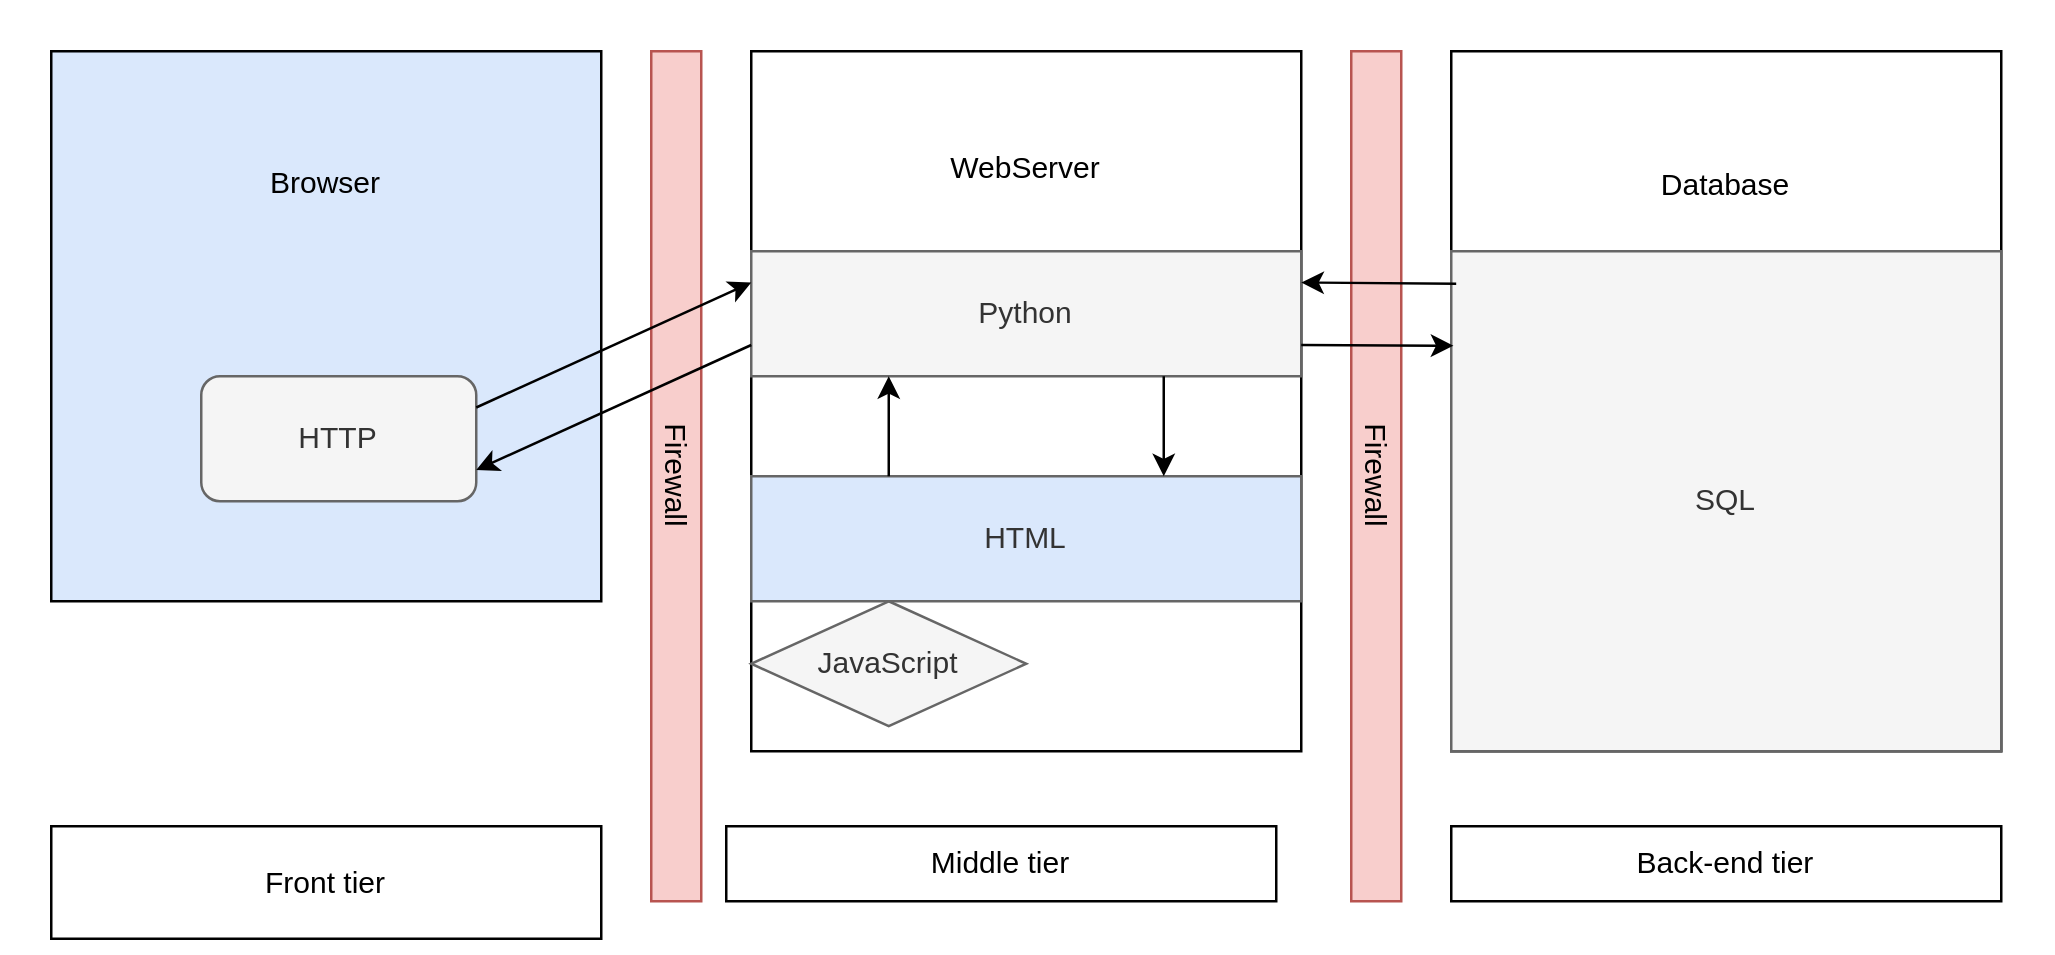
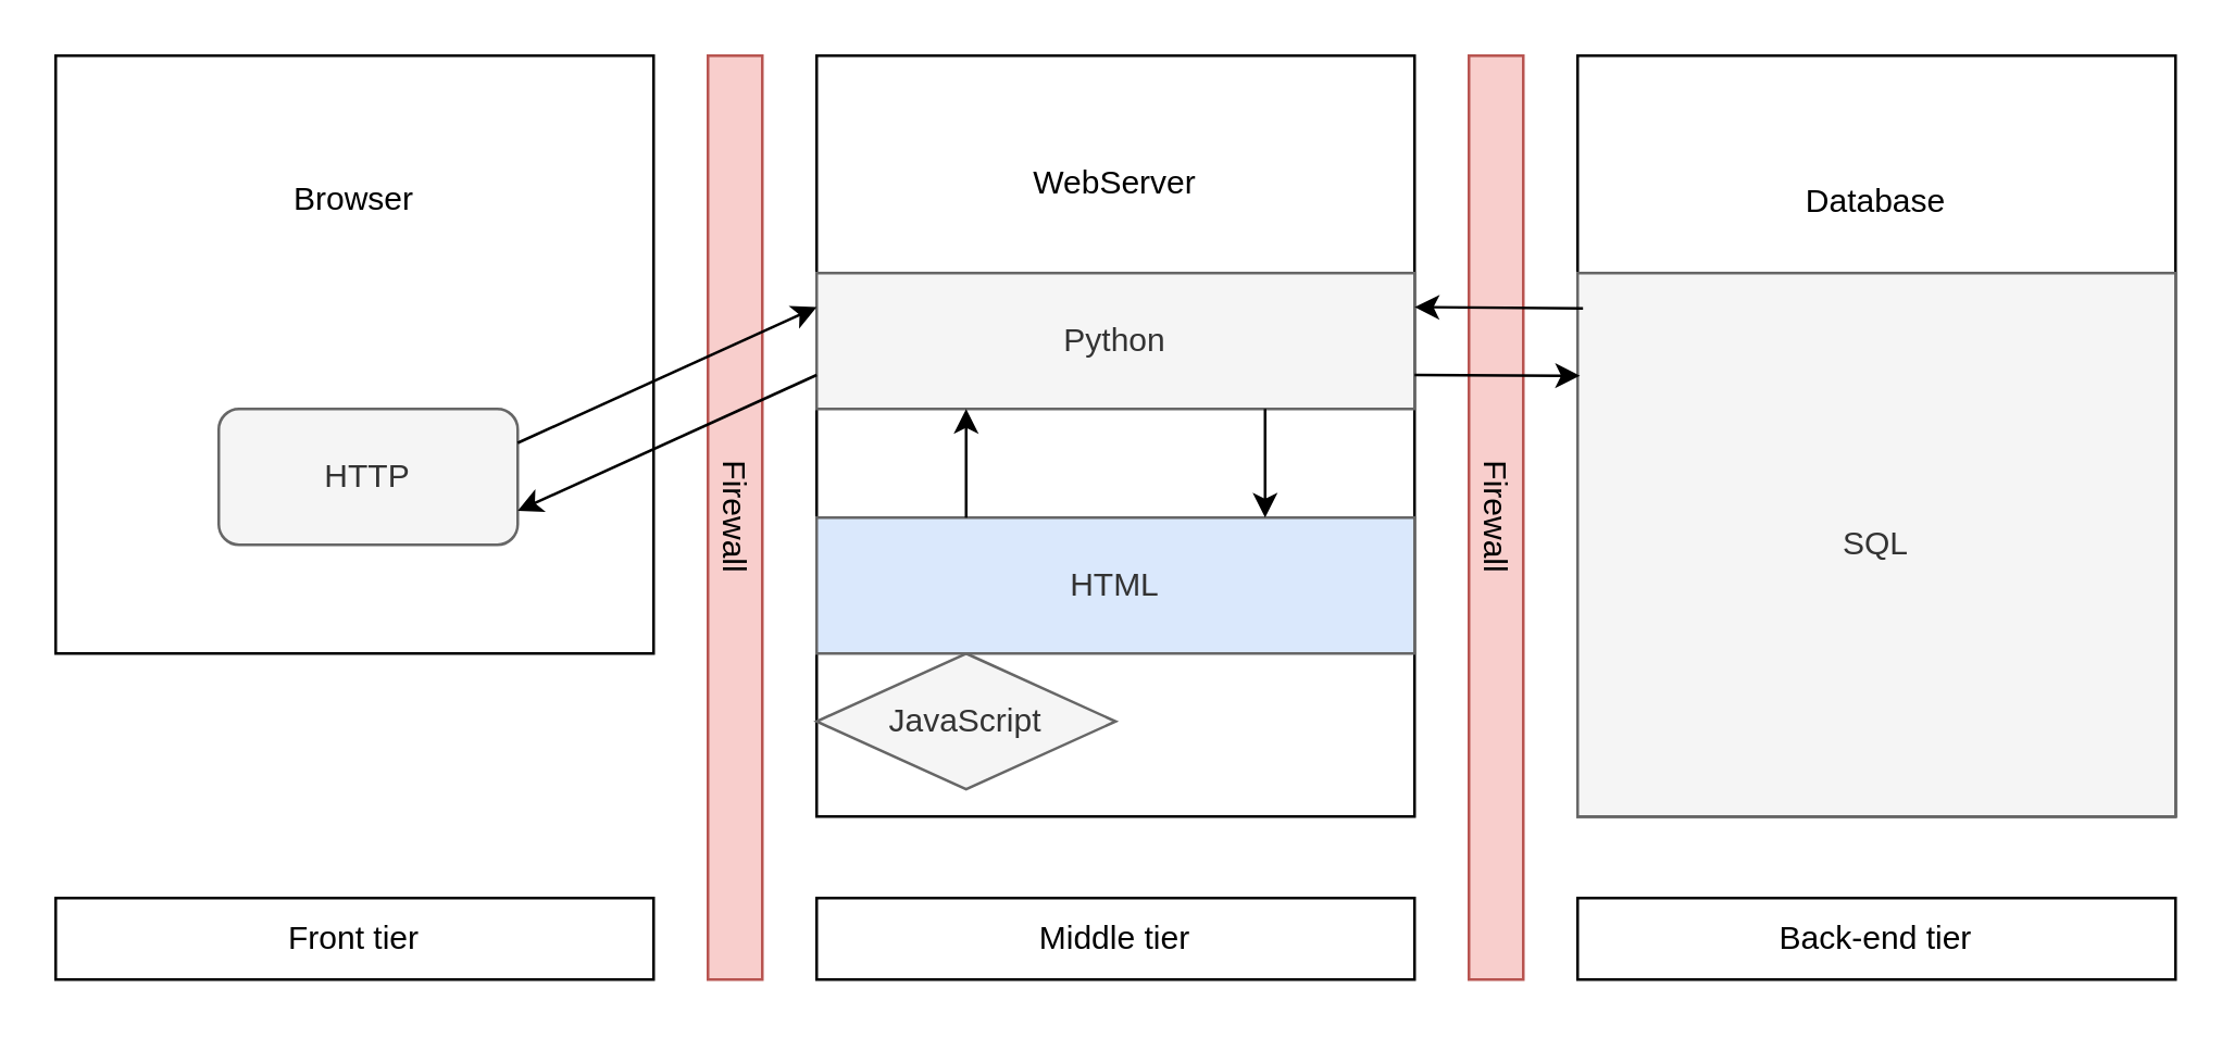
  <mxCell id="0" />
  <mxCell id="1" parent="0" />
  <mxCell id="2" value="&lt;div&gt;Database&lt;/div&gt;&lt;div&gt;&lt;br&gt;&lt;/div&gt;&lt;div&gt;&lt;br&gt;&lt;/div&gt;&lt;div&gt;&lt;br&gt;&lt;/div&gt;&lt;div&gt;&lt;br&gt;&lt;/div&gt;&lt;div&gt;&lt;br&gt;&lt;/div&gt;&lt;div&gt;&lt;br&gt;&lt;/div&gt;&lt;div&gt;&lt;br&gt;&lt;/div&gt;&lt;div&gt;&lt;br&gt;&lt;/div&gt;&lt;div&gt;&lt;br&gt;&lt;/div&gt;&lt;div&gt;&lt;br&gt;&lt;/div&gt;&lt;div&gt;&lt;br&gt;&lt;/div&gt;&lt;div&gt;&lt;br&gt;&lt;/div&gt;" style="rounded=0;whiteSpace=wrap;html=1;" vertex="1" parent="1"><mxGeometry x="580" y="20" width="220" height="280" as="geometry" /></mxCell>
  <mxCell id="3" value="&lt;div&gt;WebServer&lt;/div&gt;&lt;div&gt;&lt;br&gt;&lt;/div&gt;&lt;div&gt;&lt;br&gt;&lt;/div&gt;&lt;div&gt;&lt;br&gt;&lt;/div&gt;&lt;div&gt;&lt;br&gt;&lt;/div&gt;&lt;div&gt;&lt;br&gt;&lt;/div&gt;&lt;div&gt;&lt;br&gt;&lt;/div&gt;&lt;div&gt;&lt;br&gt;&lt;/div&gt;&lt;div&gt;&lt;br&gt;&lt;/div&gt;&lt;div&gt;&lt;br&gt;&lt;/div&gt;&lt;div&gt;&lt;br&gt;&lt;/div&gt;&lt;div&gt;&lt;br&gt;&lt;/div&gt;&lt;div&gt;&lt;br&gt;&lt;/div&gt;&lt;div&gt;&lt;br&gt;&lt;/div&gt;" style="rounded=0;whiteSpace=wrap;html=1;" vertex="1" parent="1"><mxGeometry x="300" y="20" width="220" height="280" as="geometry" /></mxCell>
- <mxCell id="4" value="&lt;div&gt;Front tier&lt;/div&gt;" style="rounded=0;whiteSpace=wrap;html=1;" vertex="1" parent="1"><mxGeometry x="20" y="330" width="220" height="45" as="geometry" /></mxCell>
- <mxCell id="5" value="Middle tier" style="rounded=0;whiteSpace=wrap;html=1;" vertex="1" parent="1"><mxGeometry x="290" y="330" width="220" height="30" as="geometry" /></mxCell>
+ <mxCell id="4" value="&lt;div&gt;Front tier&lt;/div&gt;" style="rounded=0;whiteSpace=wrap;html=1;" vertex="1" parent="1"><mxGeometry x="20" y="330" width="220" height="30" as="geometry" /></mxCell>
+ <mxCell id="5" value="Middle tier" style="rounded=0;whiteSpace=wrap;html=1;" vertex="1" parent="1"><mxGeometry x="300" y="330" width="220" height="30" as="geometry" /></mxCell>
  <mxCell id="6" value="Back-end tier" style="rounded=0;whiteSpace=wrap;html=1;" vertex="1" parent="1"><mxGeometry x="580" y="330" width="220" height="30" as="geometry" /></mxCell>
  <mxCell id="7" value="SQL" style="rounded=0;whiteSpace=wrap;html=1;fillColor=#f5f5f5;strokeColor=#666666;fontColor=#333333;" vertex="1" parent="1"><mxGeometry x="580" y="100" width="220" height="200" as="geometry" /></mxCell>
  <mxCell id="8" value="" style="rounded=0;whiteSpace=wrap;html=1;fillColor=#f8cecc;strokeColor=#b85450;" vertex="1" parent="1"><mxGeometry x="260" y="20" width="20" height="340" as="geometry" /></mxCell>
  <mxCell id="9" value="" style="rounded=0;whiteSpace=wrap;html=1;fillColor=#f8cecc;strokeColor=#b85450;" vertex="1" parent="1"><mxGeometry x="540" y="20" width="20" height="340" as="geometry" /></mxCell>
  <mxCell id="10" value="Firewall" style="text;html=1;strokeColor=none;fillColor=none;align=center;verticalAlign=middle;whiteSpace=wrap;rounded=0;rotation=90;" vertex="1" parent="1"><mxGeometry x="250" y="180" width="40" height="20" as="geometry" /></mxCell>
  <mxCell id="11" value="Firewall" style="text;html=1;strokeColor=none;fillColor=none;align=center;verticalAlign=middle;whiteSpace=wrap;rounded=0;rotation=90;" vertex="1" parent="1"><mxGeometry x="530" y="180" width="40" height="20" as="geometry" /></mxCell>
  <mxCell id="12" value="&lt;div&gt;JavaScript&lt;/div&gt;" style="rhombus;whiteSpace=wrap;html=1;fillColor=#f5f5f5;strokeColor=#666666;fontColor=#333333;" vertex="1" parent="1"><mxGeometry x="300" y="240" width="110" height="50" as="geometry" /></mxCell>
  <mxCell id="13" value="Python" style="rounded=0;whiteSpace=wrap;html=1;fillColor=#f5f5f5;strokeColor=#666666;fontColor=#333333;" vertex="1" parent="1"><mxGeometry x="300" y="100" width="220" height="50" as="geometry" /></mxCell>
  <mxCell id="14" value="HTML" style="rounded=0;whiteSpace=wrap;html=1;fillColor=#dae8fc;strokeColor=#666666;fontColor=#333333;" vertex="1" parent="1"><mxGeometry x="300" y="190" width="220" height="50" as="geometry" /></mxCell>
- <mxCell id="15" value="&lt;div&gt;Browser&lt;/div&gt;&lt;div&gt;&lt;br&gt;&lt;/div&gt;&lt;div&gt;&lt;br&gt;&lt;/div&gt;&lt;div&gt;&lt;br&gt;&lt;/div&gt;&lt;div&gt;&lt;br&gt;&lt;/div&gt;&lt;div&gt;&lt;br&gt;&lt;/div&gt;&lt;div&gt;&lt;br&gt;&lt;/div&gt;&lt;div&gt;&lt;br&gt;&lt;/div&gt;&lt;div&gt;&lt;br&gt;&lt;/div&gt;" style="rounded=0;whiteSpace=wrap;html=1;fillColor=#dae8fc;" vertex="1" parent="1"><mxGeometry x="20" y="20" width="220" height="220" as="geometry" /></mxCell>
+ <mxCell id="15" value="&lt;div&gt;Browser&lt;/div&gt;&lt;div&gt;&lt;br&gt;&lt;/div&gt;&lt;div&gt;&lt;br&gt;&lt;/div&gt;&lt;div&gt;&lt;br&gt;&lt;/div&gt;&lt;div&gt;&lt;br&gt;&lt;/div&gt;&lt;div&gt;&lt;br&gt;&lt;/div&gt;&lt;div&gt;&lt;br&gt;&lt;/div&gt;&lt;div&gt;&lt;br&gt;&lt;/div&gt;&lt;div&gt;&lt;br&gt;&lt;/div&gt;" style="rounded=0;whiteSpace=wrap;html=1;" vertex="1" parent="1"><mxGeometry x="20" y="20" width="220" height="220" as="geometry" /></mxCell>
  <mxCell id="16" value="HTTP" style="whiteSpace=wrap;html=1;fillColor=#f5f5f5;strokeColor=#666666;fontColor=#333333;rounded=1;" vertex="1" parent="1"><mxGeometry x="80" y="150" width="110" height="50" as="geometry" /></mxCell>
  <mxCell id="17" value="" style="endArrow=classic;html=1;entryX=0.25;entryY=1;entryDx=0;entryDy=0;exitX=0.25;exitY=0;exitDx=0;exitDy=0;" edge="1" parent="1" source="14" target="13"><mxGeometry width="50" height="50" relative="1" as="geometry"><mxPoint x="350" y="220" as="sourcePoint" /><mxPoint x="400" y="170" as="targetPoint" /></mxGeometry></mxCell>
  <mxCell id="18" value="" style="endArrow=classic;html=1;exitX=0.75;exitY=1;exitDx=0;exitDy=0;entryX=0.75;entryY=0;entryDx=0;entryDy=0;" edge="1" parent="1" source="13" target="14"><mxGeometry width="50" height="50" relative="1" as="geometry"><mxPoint x="410" y="220" as="sourcePoint" /><mxPoint x="460" y="170" as="targetPoint" /></mxGeometry></mxCell>
  <mxCell id="19" value="" style="endArrow=classic;html=1;exitX=1;exitY=0.25;exitDx=0;exitDy=0;entryX=0;entryY=0.25;entryDx=0;entryDy=0;" edge="1" parent="1" source="16" target="13"><mxGeometry width="50" height="50" relative="1" as="geometry"><mxPoint x="180" y="180" as="sourcePoint" /><mxPoint x="230" y="130" as="targetPoint" /></mxGeometry></mxCell>
  <mxCell id="20" value="" style="endArrow=classic;html=1;exitX=0;exitY=0.75;exitDx=0;exitDy=0;entryX=1;entryY=0.75;entryDx=0;entryDy=0;" edge="1" parent="1" source="13" target="16"><mxGeometry width="50" height="50" relative="1" as="geometry"><mxPoint x="210" y="220" as="sourcePoint" /><mxPoint x="260" y="170" as="targetPoint" /></mxGeometry></mxCell>
  <mxCell id="21" value="" style="endArrow=classic;html=1;entryX=1;entryY=0.25;entryDx=0;entryDy=0;exitX=0.009;exitY=0.065;exitDx=0;exitDy=0;exitPerimeter=0;" edge="1" parent="1" source="7" target="13"><mxGeometry width="50" height="50" relative="1" as="geometry"><mxPoint x="620" y="170" as="sourcePoint" /><mxPoint x="670" y="120" as="targetPoint" /></mxGeometry></mxCell>
  <mxCell id="22" value="" style="endArrow=classic;html=1;entryX=0.004;entryY=0.189;entryDx=0;entryDy=0;entryPerimeter=0;exitX=1;exitY=0.75;exitDx=0;exitDy=0;" edge="1" parent="1" source="13" target="7"><mxGeometry width="50" height="50" relative="1" as="geometry"><mxPoint x="420" y="230" as="sourcePoint" /><mxPoint x="470" y="180" as="targetPoint" /></mxGeometry></mxCell>
